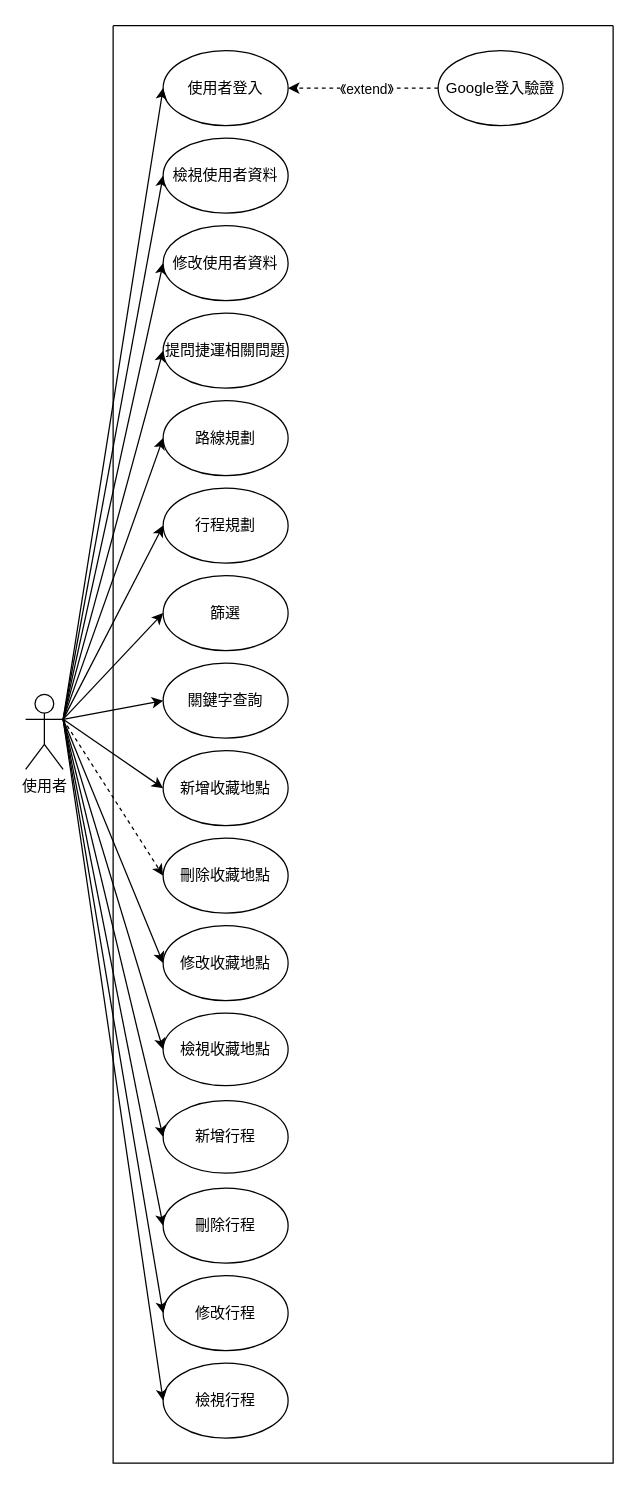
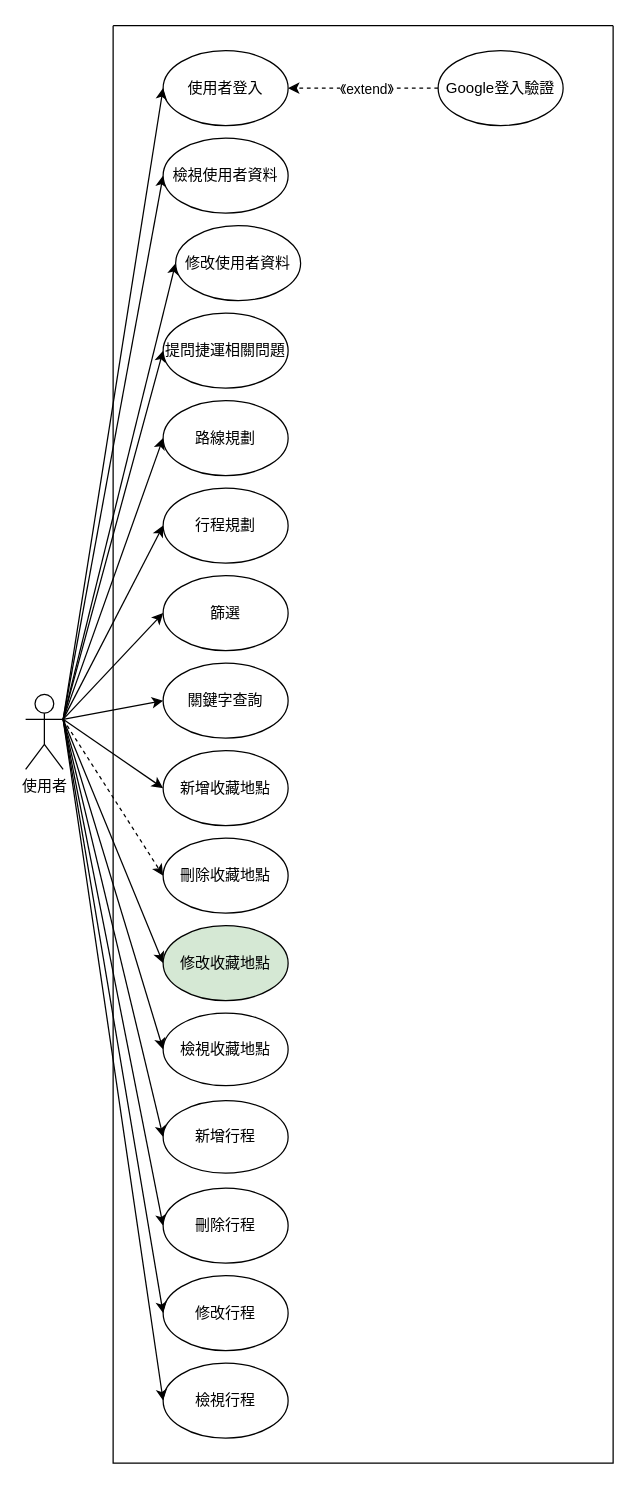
  <mxCell id="0" />
  <mxCell id="1" parent="0" />
  <mxCell id="2" value="使用者" style="shape=umlActor;verticalLabelPosition=bottom;verticalAlign=top;html=1;outlineConnect=0;" vertex="1" parent="1"><mxGeometry x="20" y="555" width="30" height="60" as="geometry" /></mxCell>
  <mxCell id="3" value="使用者登入" style="ellipse;whiteSpace=wrap;html=1;" vertex="1" parent="1"><mxGeometry x="130" y="40" width="100" height="60" as="geometry" /></mxCell>
  <mxCell id="4" value="修改行程" style="ellipse;whiteSpace=wrap;html=1;" vertex="1" parent="1"><mxGeometry x="130" y="1020" width="100" height="60" as="geometry" /></mxCell>
  <mxCell id="5" value="檢視行程" style="ellipse;whiteSpace=wrap;html=1;" vertex="1" parent="1"><mxGeometry x="130" y="1090" width="100" height="60" as="geometry" /></mxCell>
  <mxCell id="6" value="" style="endArrow=classic;html=1;rounded=0;exitX=0;exitY=0.5;exitDx=0;exitDy=0;entryX=1;entryY=0.5;entryDx=0;entryDy=0;dashed=1;" edge="1" parent="1" source="38" target="3"><mxGeometry width="50" height="50" relative="1" as="geometry"><mxPoint x="250" y="100" as="sourcePoint" /><mxPoint x="300" y="50" as="targetPoint" /></mxGeometry></mxCell>
  <mxCell id="7" value="《extend》" style="edgeLabel;html=1;align=center;verticalAlign=middle;resizable=0;points=[];" vertex="1" connectable="0" parent="6"><mxGeometry x="-0.03" relative="1" as="geometry"><mxPoint as="offset" /></mxGeometry></mxCell>
  <mxCell id="8" value="" style="endArrow=classic;html=1;rounded=0;entryX=0;entryY=0.5;entryDx=0;entryDy=0;exitX=1;exitY=0.333;exitDx=0;exitDy=0;exitPerimeter=0;" edge="1" parent="1" source="2" target="3"><mxGeometry width="50" height="50" relative="1" as="geometry"><mxPoint x="50" y="810" as="sourcePoint" /><mxPoint x="260" y="200" as="targetPoint" /></mxGeometry></mxCell>
  <mxCell id="9" value="" style="endArrow=classic;html=1;rounded=0;entryX=0;entryY=0.5;entryDx=0;entryDy=0;exitX=1;exitY=0.333;exitDx=0;exitDy=0;exitPerimeter=0;" edge="1" parent="1" source="2" target="25"><mxGeometry width="50" height="50" relative="1" as="geometry"><mxPoint x="50" y="810" as="sourcePoint" /><mxPoint x="260" y="200" as="targetPoint" /></mxGeometry></mxCell>
  <mxCell id="10" value="" style="endArrow=classic;html=1;rounded=0;entryX=0;entryY=0.5;entryDx=0;entryDy=0;exitX=1;exitY=0.333;exitDx=0;exitDy=0;exitPerimeter=0;" edge="1" parent="1" source="2" target="26"><mxGeometry width="50" height="50" relative="1" as="geometry"><mxPoint x="50" y="810" as="sourcePoint" /><mxPoint x="260" y="200" as="targetPoint" /></mxGeometry></mxCell>
  <mxCell id="11" value="" style="endArrow=classic;html=1;rounded=0;entryX=0;entryY=0.5;entryDx=0;entryDy=0;exitX=1;exitY=0.333;exitDx=0;exitDy=0;exitPerimeter=0;" edge="1" parent="1" source="2" target="27"><mxGeometry width="50" height="50" relative="1" as="geometry"><mxPoint x="50" y="520.69" as="sourcePoint" /><mxPoint x="260" y="200" as="targetPoint" /></mxGeometry></mxCell>
  <mxCell id="12" value="" style="endArrow=classic;html=1;rounded=0;entryX=0;entryY=0.5;entryDx=0;entryDy=0;exitX=1;exitY=0.333;exitDx=0;exitDy=0;exitPerimeter=0;" edge="1" parent="1" source="2" target="28"><mxGeometry width="50" height="50" relative="1" as="geometry"><mxPoint x="210" y="680" as="sourcePoint" /><mxPoint x="260" y="630" as="targetPoint" /></mxGeometry></mxCell>
  <mxCell id="13" value="" style="endArrow=classic;html=1;rounded=0;exitX=1;exitY=0.333;exitDx=0;exitDy=0;exitPerimeter=0;entryX=0;entryY=0.5;entryDx=0;entryDy=0;" edge="1" parent="1" source="2" target="29"><mxGeometry width="50" height="50" relative="1" as="geometry"><mxPoint x="210" y="680" as="sourcePoint" /><mxPoint x="260" y="630" as="targetPoint" /></mxGeometry></mxCell>
  <mxCell id="14" value="" style="endArrow=classic;html=1;rounded=0;entryX=0;entryY=0.5;entryDx=0;entryDy=0;exitX=1;exitY=0.333;exitDx=0;exitDy=0;exitPerimeter=0;" edge="1" parent="1" source="2" target="30"><mxGeometry width="50" height="50" relative="1" as="geometry"><mxPoint x="50" y="810" as="sourcePoint" /><mxPoint x="260" y="630" as="targetPoint" /></mxGeometry></mxCell>
  <mxCell id="15" value="" style="endArrow=classic;html=1;rounded=0;exitX=1;exitY=0.333;exitDx=0;exitDy=0;exitPerimeter=0;entryX=0;entryY=0.5;entryDx=0;entryDy=0;" edge="1" parent="1" source="2" target="31"><mxGeometry width="50" height="50" relative="1" as="geometry"><mxPoint x="210" y="680" as="sourcePoint" /><mxPoint x="260" y="630" as="targetPoint" /></mxGeometry></mxCell>
  <mxCell id="16" value="" style="endArrow=classic;html=1;rounded=0;entryX=0;entryY=0.5;entryDx=0;entryDy=0;exitX=1;exitY=0.333;exitDx=0;exitDy=0;exitPerimeter=0;" edge="1" parent="1" source="2" target="32"><mxGeometry width="50" height="50" relative="1" as="geometry"><mxPoint x="50" y="810" as="sourcePoint" /><mxPoint x="260" y="1040" as="targetPoint" /></mxGeometry></mxCell>
  <mxCell id="17" value="" style="endArrow=classic;html=1;rounded=0;exitX=1;exitY=0.333;exitDx=0;exitDy=0;exitPerimeter=0;entryX=0;entryY=0.5;entryDx=0;entryDy=0;dashed=1;" edge="1" parent="1" source="2" target="33"><mxGeometry width="50" height="50" relative="1" as="geometry"><mxPoint x="210" y="1090" as="sourcePoint" /><mxPoint x="260" y="1040" as="targetPoint" /></mxGeometry></mxCell>
  <mxCell id="18" value="" style="endArrow=classic;html=1;rounded=0;entryX=0;entryY=0.5;entryDx=0;entryDy=0;exitX=1;exitY=0.333;exitDx=0;exitDy=0;exitPerimeter=0;" edge="1" parent="1" source="2" target="34"><mxGeometry width="50" height="50" relative="1" as="geometry"><mxPoint x="50" y="810" as="sourcePoint" /><mxPoint x="260" y="1040" as="targetPoint" /></mxGeometry></mxCell>
  <mxCell id="19" value="" style="endArrow=classic;html=1;rounded=0;exitX=1;exitY=0.333;exitDx=0;exitDy=0;exitPerimeter=0;entryX=0;entryY=0.5;entryDx=0;entryDy=0;" edge="1" parent="1" source="2" target="35"><mxGeometry width="50" height="50" relative="1" as="geometry"><mxPoint x="210" y="1090" as="sourcePoint" /><mxPoint x="260" y="1040" as="targetPoint" /></mxGeometry></mxCell>
  <mxCell id="20" value="" style="endArrow=classic;html=1;rounded=0;entryX=0;entryY=0.5;entryDx=0;entryDy=0;exitX=1;exitY=0.333;exitDx=0;exitDy=0;exitPerimeter=0;" edge="1" parent="1" source="2" target="36"><mxGeometry width="50" height="50" relative="1" as="geometry"><mxPoint x="50" y="810" as="sourcePoint" /><mxPoint x="260" y="1040" as="targetPoint" /></mxGeometry></mxCell>
  <mxCell id="21" value="" style="endArrow=classic;html=1;rounded=0;entryX=0;entryY=0.5;entryDx=0;entryDy=0;exitX=1;exitY=0.333;exitDx=0;exitDy=0;exitPerimeter=0;" edge="1" parent="1" source="2" target="37"><mxGeometry width="50" height="50" relative="1" as="geometry"><mxPoint x="50" y="810" as="sourcePoint" /><mxPoint x="260" y="1040" as="targetPoint" /></mxGeometry></mxCell>
  <mxCell id="22" value="" style="endArrow=classic;html=1;rounded=0;entryX=0;entryY=0.5;entryDx=0;entryDy=0;exitX=1;exitY=0.333;exitDx=0;exitDy=0;exitPerimeter=0;" edge="1" parent="1" source="2" target="4"><mxGeometry width="50" height="50" relative="1" as="geometry"><mxPoint x="50" y="810" as="sourcePoint" /><mxPoint x="420" y="1150" as="targetPoint" /></mxGeometry></mxCell>
  <mxCell id="23" value="" style="endArrow=classic;html=1;rounded=0;entryX=0;entryY=0.5;entryDx=0;entryDy=0;exitX=1;exitY=0.333;exitDx=0;exitDy=0;exitPerimeter=0;" edge="1" parent="1" source="2" target="5"><mxGeometry width="50" height="50" relative="1" as="geometry"><mxPoint x="50" y="810" as="sourcePoint" /><mxPoint x="420" y="1150" as="targetPoint" /></mxGeometry></mxCell>
  <mxCell id="24" value="" style="swimlane;startSize=0;" vertex="1" parent="1"><mxGeometry x="90" y="20" width="400" height="1150" as="geometry" /></mxCell>
  <mxCell id="25" value="檢視使用者資料" style="ellipse;whiteSpace=wrap;html=1;" vertex="1" parent="24"><mxGeometry x="40" y="90" width="100" height="60" as="geometry" /></mxCell>
- <mxCell id="26" value="修改使用者資料" style="ellipse;whiteSpace=wrap;html=1;" vertex="1" parent="24"><mxGeometry x="40" y="160" width="100" height="60" as="geometry" /></mxCell>
+ <mxCell id="26" value="修改使用者資料" style="ellipse;whiteSpace=wrap;html=1;" vertex="1" parent="24"><mxGeometry x="50" y="160" width="100" height="60" as="geometry" /></mxCell>
  <mxCell id="27" value="提問捷運相關問題" style="ellipse;whiteSpace=wrap;html=1;" vertex="1" parent="24"><mxGeometry x="40" y="230" width="100" height="60" as="geometry" /></mxCell>
  <mxCell id="28" value="路線規劃" style="ellipse;whiteSpace=wrap;html=1;" vertex="1" parent="24"><mxGeometry x="40" y="300" width="100" height="60" as="geometry" /></mxCell>
  <mxCell id="29" value="行程規劃" style="ellipse;whiteSpace=wrap;html=1;" vertex="1" parent="24"><mxGeometry x="40" y="370" width="100" height="60" as="geometry" /></mxCell>
  <mxCell id="30" value="篩選" style="ellipse;whiteSpace=wrap;html=1;" vertex="1" parent="24"><mxGeometry x="40" y="440" width="100" height="60" as="geometry" /></mxCell>
  <mxCell id="31" value="關鍵字查詢" style="ellipse;whiteSpace=wrap;html=1;" vertex="1" parent="24"><mxGeometry x="40" y="510" width="100" height="60" as="geometry" /></mxCell>
  <mxCell id="32" value="新增收藏地點" style="ellipse;whiteSpace=wrap;html=1;" vertex="1" parent="24"><mxGeometry x="40" y="580" width="100" height="60" as="geometry" /></mxCell>
  <mxCell id="33" value="刪除收藏地點" style="ellipse;whiteSpace=wrap;html=1;" vertex="1" parent="24"><mxGeometry x="40" y="650" width="100" height="60" as="geometry" /></mxCell>
- <mxCell id="34" value="修改收藏地點" style="ellipse;whiteSpace=wrap;html=1;" vertex="1" parent="24"><mxGeometry x="40" y="720" width="100" height="60" as="geometry" /></mxCell>
+ <mxCell id="34" value="修改收藏地點" style="ellipse;whiteSpace=wrap;html=1;fillColor=#d5e8d4;" vertex="1" parent="24"><mxGeometry x="40" y="720" width="100" height="60" as="geometry" /></mxCell>
  <mxCell id="35" value="檢視收藏地點" style="ellipse;whiteSpace=wrap;html=1;" vertex="1" parent="24"><mxGeometry x="40" y="790" width="100" height="58" as="geometry" /></mxCell>
  <mxCell id="36" value="新增行程" style="ellipse;whiteSpace=wrap;html=1;" vertex="1" parent="24"><mxGeometry x="40" y="860" width="100" height="58" as="geometry" /></mxCell>
  <mxCell id="37" value="刪除行程" style="ellipse;whiteSpace=wrap;html=1;" vertex="1" parent="24"><mxGeometry x="40" y="930" width="100" height="60" as="geometry" /></mxCell>
  <mxCell id="38" value="&lt;div&gt;Google登入驗證&lt;/div&gt;" style="ellipse;whiteSpace=wrap;html=1;" vertex="1" parent="24"><mxGeometry x="260" y="20" width="100" height="60" as="geometry" /></mxCell>
